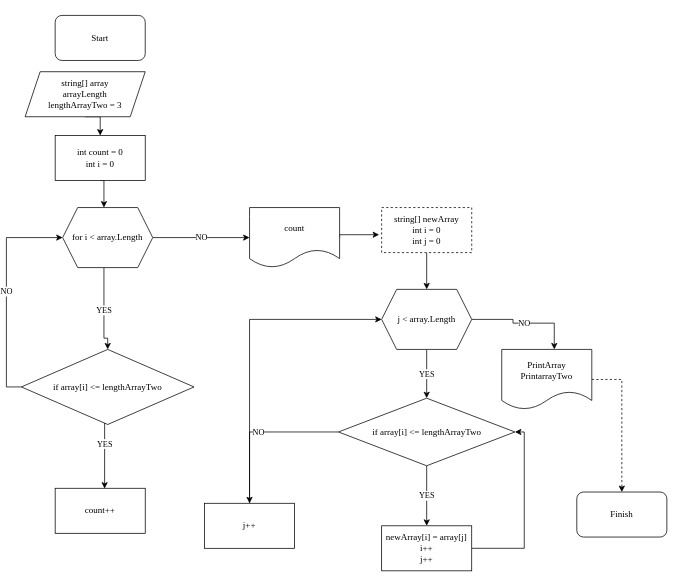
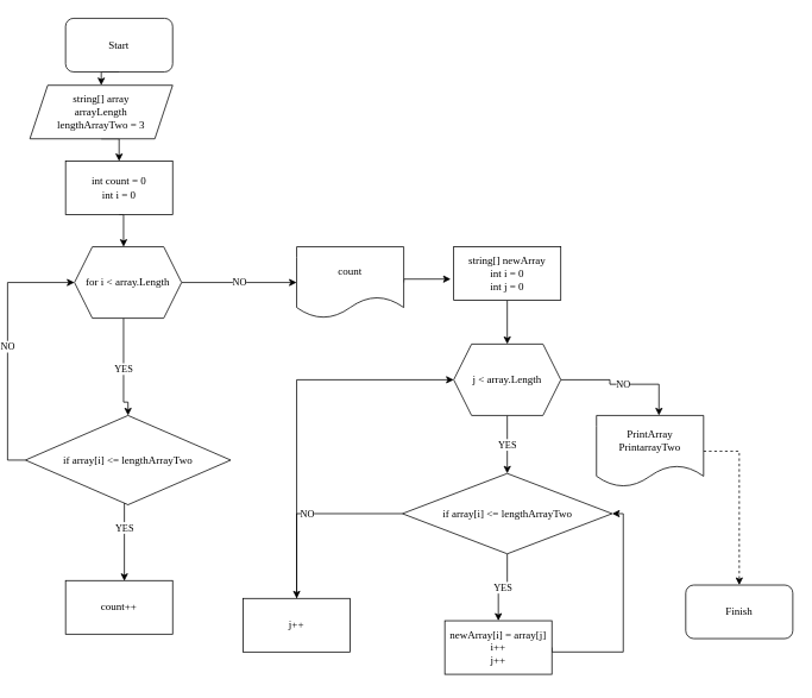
  <mxCell id="0" />
  <mxCell id="1" parent="0" />
+ <mxCell id="2" style="edgeStyle=orthogonalEdgeStyle;rounded=0;orthogonalLoop=1;jettySize=auto;html=1;exitX=0.5;exitY=1;exitDx=0;exitDy=0;entryX=0.5;entryY=0;entryDx=0;entryDy=0;fontFamily=Verdana;" edge="1" parent="1" source="3" target="5"><mxGeometry relative="1" as="geometry" /></mxCell>
  <mxCell id="3" value="Start" style="rounded=1;whiteSpace=wrap;html=1;fontFamily=Verdana;" vertex="1" parent="1"><mxGeometry x="65" y="20" width="120" height="60" as="geometry" /></mxCell>
  <mxCell id="4" style="edgeStyle=orthogonalEdgeStyle;rounded=0;orthogonalLoop=1;jettySize=auto;html=1;exitX=0.5;exitY=1;exitDx=0;exitDy=0;entryX=0.5;entryY=0;entryDx=0;entryDy=0;fontFamily=Verdana;" edge="1" parent="1" source="5" target="12"><mxGeometry relative="1" as="geometry" /></mxCell>
  <mxCell id="5" value="string[] array&lt;br style=&quot;font-size: 12px;&quot;&gt;arrayLength&lt;br style=&quot;font-size: 12px;&quot;&gt;lengthArrayTwo = 3" style="shape=parallelogram;perimeter=parallelogramPerimeter;whiteSpace=wrap;html=1;fixedSize=1;fontStyle=0;fontSize=12;align=center;fontFamily=Verdana;" vertex="1" parent="1"><mxGeometry x="25" y="95" width="160" height="60" as="geometry" /></mxCell>
  <mxCell id="6" value="YES" style="edgeStyle=orthogonalEdgeStyle;rounded=0;orthogonalLoop=1;jettySize=auto;html=1;exitX=0.5;exitY=1;exitDx=0;exitDy=0;entryX=0.5;entryY=0;entryDx=0;entryDy=0;fontFamily=Verdana;" edge="1" parent="1" target="9"><mxGeometry relative="1" as="geometry"><mxPoint x="130" y="356" as="sourcePoint" /><Array as="points"><mxPoint x="130" y="450" /></Array></mxGeometry></mxCell>
  <mxCell id="7" value="YES" style="edgeStyle=orthogonalEdgeStyle;rounded=0;orthogonalLoop=1;jettySize=auto;html=1;exitX=0.5;exitY=1;exitDx=0;exitDy=0;entryX=0.549;entryY=0.008;entryDx=0;entryDy=0;fontFamily=Verdana;entryPerimeter=0;" edge="1" parent="1" source="9" target="10"><mxGeometry relative="1" as="geometry"><Array as="points"><mxPoint x="131" y="550" /></Array></mxGeometry></mxCell>
  <mxCell id="8" value="NO" style="edgeStyle=orthogonalEdgeStyle;rounded=0;orthogonalLoop=1;jettySize=auto;html=1;exitX=0;exitY=0.5;exitDx=0;exitDy=0;entryX=0;entryY=0.5;entryDx=0;entryDy=0;fontFamily=Verdana;" edge="1" parent="1" source="9" target="14"><mxGeometry relative="1" as="geometry"><mxPoint x="30" y="316" as="targetPoint" /></mxGeometry></mxCell>
  <mxCell id="9" value="if array[i] &amp;lt;= lengthArrayTwo" style="rhombus;whiteSpace=wrap;html=1;fontFamily=Verdana;" vertex="1" parent="1"><mxGeometry x="20" y="465" width="230" height="100" as="geometry" /></mxCell>
  <mxCell id="10" value="count++" style="rounded=0;whiteSpace=wrap;html=1;fontFamily=Verdana;" vertex="1" parent="1"><mxGeometry x="65" y="650" width="120" height="60" as="geometry" /></mxCell>
  <mxCell id="11" style="edgeStyle=orthogonalEdgeStyle;rounded=0;orthogonalLoop=1;jettySize=auto;html=1;exitX=0.5;exitY=1;exitDx=0;exitDy=0;entryX=0.5;entryY=0;entryDx=0;entryDy=0;fontFamily=Verdana;" edge="1" parent="1" source="12"><mxGeometry relative="1" as="geometry"><mxPoint x="130" y="276" as="targetPoint" /></mxGeometry></mxCell>
  <mxCell id="12" value="int count = 0&lt;br&gt;int i = 0" style="rounded=0;whiteSpace=wrap;html=1;fontFamily=Verdana;" vertex="1" parent="1"><mxGeometry x="65" y="180" width="120" height="60" as="geometry" /></mxCell>
  <mxCell id="13" value="NO" style="edgeStyle=orthogonalEdgeStyle;rounded=0;orthogonalLoop=1;jettySize=auto;html=1;exitX=1;exitY=0.5;exitDx=0;exitDy=0;entryX=0;entryY=0.5;entryDx=0;entryDy=0;fontFamily=Verdana;" edge="1" parent="1" source="14" target="16"><mxGeometry relative="1" as="geometry" /></mxCell>
  <mxCell id="14" value="&lt;span&gt;for i &amp;lt; array.Length&lt;/span&gt;" style="shape=hexagon;perimeter=hexagonPerimeter2;whiteSpace=wrap;html=1;fixedSize=1;fontFamily=Verdana;" vertex="1" parent="1"><mxGeometry x="75" y="276" width="120" height="80" as="geometry" /></mxCell>
  <mxCell id="15" style="edgeStyle=orthogonalEdgeStyle;rounded=0;orthogonalLoop=1;jettySize=auto;html=1;exitX=1;exitY=0.5;exitDx=0;exitDy=0;fontFamily=Verdana;entryX=-0.028;entryY=0.603;entryDx=0;entryDy=0;entryPerimeter=0;" edge="1" parent="1" source="16" target="18"><mxGeometry relative="1" as="geometry"><mxPoint x="480" y="316" as="targetPoint" /><Array as="points"><mxPoint x="444" y="312" /></Array></mxGeometry></mxCell>
  <mxCell id="16" value="count" style="shape=document;whiteSpace=wrap;html=1;boundedLbl=1;fontFamily=Verdana;" vertex="1" parent="1"><mxGeometry x="324" y="276" width="120" height="80" as="geometry" /></mxCell>
  <mxCell id="17" style="edgeStyle=orthogonalEdgeStyle;rounded=0;orthogonalLoop=1;jettySize=auto;html=1;exitX=0.5;exitY=1;exitDx=0;exitDy=0;entryX=0.5;entryY=0;entryDx=0;entryDy=0;fontFamily=Verdana;" edge="1" parent="1" source="18" target="21"><mxGeometry relative="1" as="geometry" /></mxCell>
- <mxCell id="18" value="string[] newArray&lt;br&gt;int i = 0&lt;br&gt;int j = 0" style="rounded=0;whiteSpace=wrap;html=1;fontFamily=Verdana;dashed=1;" vertex="1" parent="1"><mxGeometry x="500" y="276" width="120" height="60" as="geometry" /></mxCell>
+ <mxCell id="18" value="string[] newArray&lt;br&gt;int i = 0&lt;br&gt;int j = 0" style="rounded=0;whiteSpace=wrap;html=1;fontFamily=Verdana;" vertex="1" parent="1"><mxGeometry x="500" y="276" width="120" height="60" as="geometry" /></mxCell>
  <mxCell id="19" value="YES" style="edgeStyle=orthogonalEdgeStyle;rounded=0;orthogonalLoop=1;jettySize=auto;html=1;exitX=0.5;exitY=1;exitDx=0;exitDy=0;entryX=0.5;entryY=0;entryDx=0;entryDy=0;fontFamily=Verdana;" edge="1" parent="1" source="21" target="24"><mxGeometry relative="1" as="geometry" /></mxCell>
  <mxCell id="20" value="NO" style="edgeStyle=orthogonalEdgeStyle;rounded=0;orthogonalLoop=1;jettySize=auto;html=1;fontFamily=Verdana;" edge="1" parent="1" source="21" target="30"><mxGeometry relative="1" as="geometry"><mxPoint x="730" y="420" as="targetPoint" /><Array as="points"><mxPoint x="675" y="425" /><mxPoint x="675" y="430" /><mxPoint x="730" y="430" /></Array></mxGeometry></mxCell>
  <mxCell id="21" value="j &amp;lt; array.Length" style="shape=hexagon;perimeter=hexagonPerimeter2;whiteSpace=wrap;html=1;fixedSize=1;fontFamily=Verdana;" vertex="1" parent="1"><mxGeometry x="500" y="385" width="120" height="80" as="geometry" /></mxCell>
  <mxCell id="22" value="YES" style="edgeStyle=orthogonalEdgeStyle;rounded=0;orthogonalLoop=1;jettySize=auto;html=1;fontFamily=Verdana;" edge="1" parent="1" source="24" target="26"><mxGeometry relative="1" as="geometry" /></mxCell>
  <mxCell id="23" value="NO" style="edgeStyle=orthogonalEdgeStyle;rounded=0;orthogonalLoop=1;jettySize=auto;html=1;fontFamily=Verdana;" edge="1" parent="1" source="24" target="28"><mxGeometry relative="1" as="geometry" /></mxCell>
  <mxCell id="24" value="if array[i] &amp;lt;= lengthArrayTwo" style="rhombus;whiteSpace=wrap;html=1;fontFamily=Verdana;" vertex="1" parent="1"><mxGeometry x="442.5" y="530" width="235" height="90" as="geometry" /></mxCell>
  <mxCell id="25" style="edgeStyle=orthogonalEdgeStyle;rounded=0;orthogonalLoop=1;jettySize=auto;html=1;exitX=1;exitY=0.5;exitDx=0;exitDy=0;entryX=1;entryY=0.5;entryDx=0;entryDy=0;fontFamily=Verdana;" edge="1" parent="1" source="26" target="24"><mxGeometry relative="1" as="geometry"><mxPoint x="855" y="610" as="targetPoint" /><Array as="points"><mxPoint x="690" y="730" /><mxPoint x="690" y="575" /></Array></mxGeometry></mxCell>
- <mxCell id="26" value="newArray[i] = array[j]&lt;br&gt;i++&lt;br&gt;j++" style="whiteSpace=wrap;html=1;fontFamily=Verdana;" vertex="1" parent="1"><mxGeometry x="500" y="700" width="120" height="60" as="geometry" /></mxCell>
+ <mxCell id="26" value="newArray[i] = array[j]&lt;br&gt;i++&lt;br&gt;j++" style="whiteSpace=wrap;html=1;fontFamily=Verdana;" vertex="1" parent="1"><mxGeometry x="490" y="695" width="120" height="60" as="geometry" /></mxCell>
  <mxCell id="27" style="edgeStyle=orthogonalEdgeStyle;rounded=0;orthogonalLoop=1;jettySize=auto;html=1;exitX=0.5;exitY=0;exitDx=0;exitDy=0;entryX=0;entryY=0.5;entryDx=0;entryDy=0;fontFamily=Verdana;" edge="1" parent="1" source="28" target="21"><mxGeometry relative="1" as="geometry" /></mxCell>
  <mxCell id="28" value="j++" style="whiteSpace=wrap;html=1;fontFamily=Verdana;" vertex="1" parent="1"><mxGeometry x="264" y="670" width="120" height="60" as="geometry" /></mxCell>
  <mxCell id="29" style="edgeStyle=orthogonalEdgeStyle;rounded=0;orthogonalLoop=1;jettySize=auto;html=1;exitX=1;exitY=0.5;exitDx=0;exitDy=0;entryX=0.5;entryY=0;entryDx=0;entryDy=0;fontFamily=Verdana;dashed=1;" edge="1" parent="1" source="30" target="31"><mxGeometry relative="1" as="geometry" /></mxCell>
  <mxCell id="30" value="PrintArray&lt;br&gt;PrintarrayTwo" style="shape=document;whiteSpace=wrap;html=1;boundedLbl=1;fontFamily=Verdana;" vertex="1" parent="1"><mxGeometry x="660" y="465" width="120" height="80" as="geometry" /></mxCell>
  <mxCell id="31" value="Finish" style="rounded=1;whiteSpace=wrap;html=1;fontFamily=Verdana;" vertex="1" parent="1"><mxGeometry x="760" y="655" width="120" height="60" as="geometry" /></mxCell>
